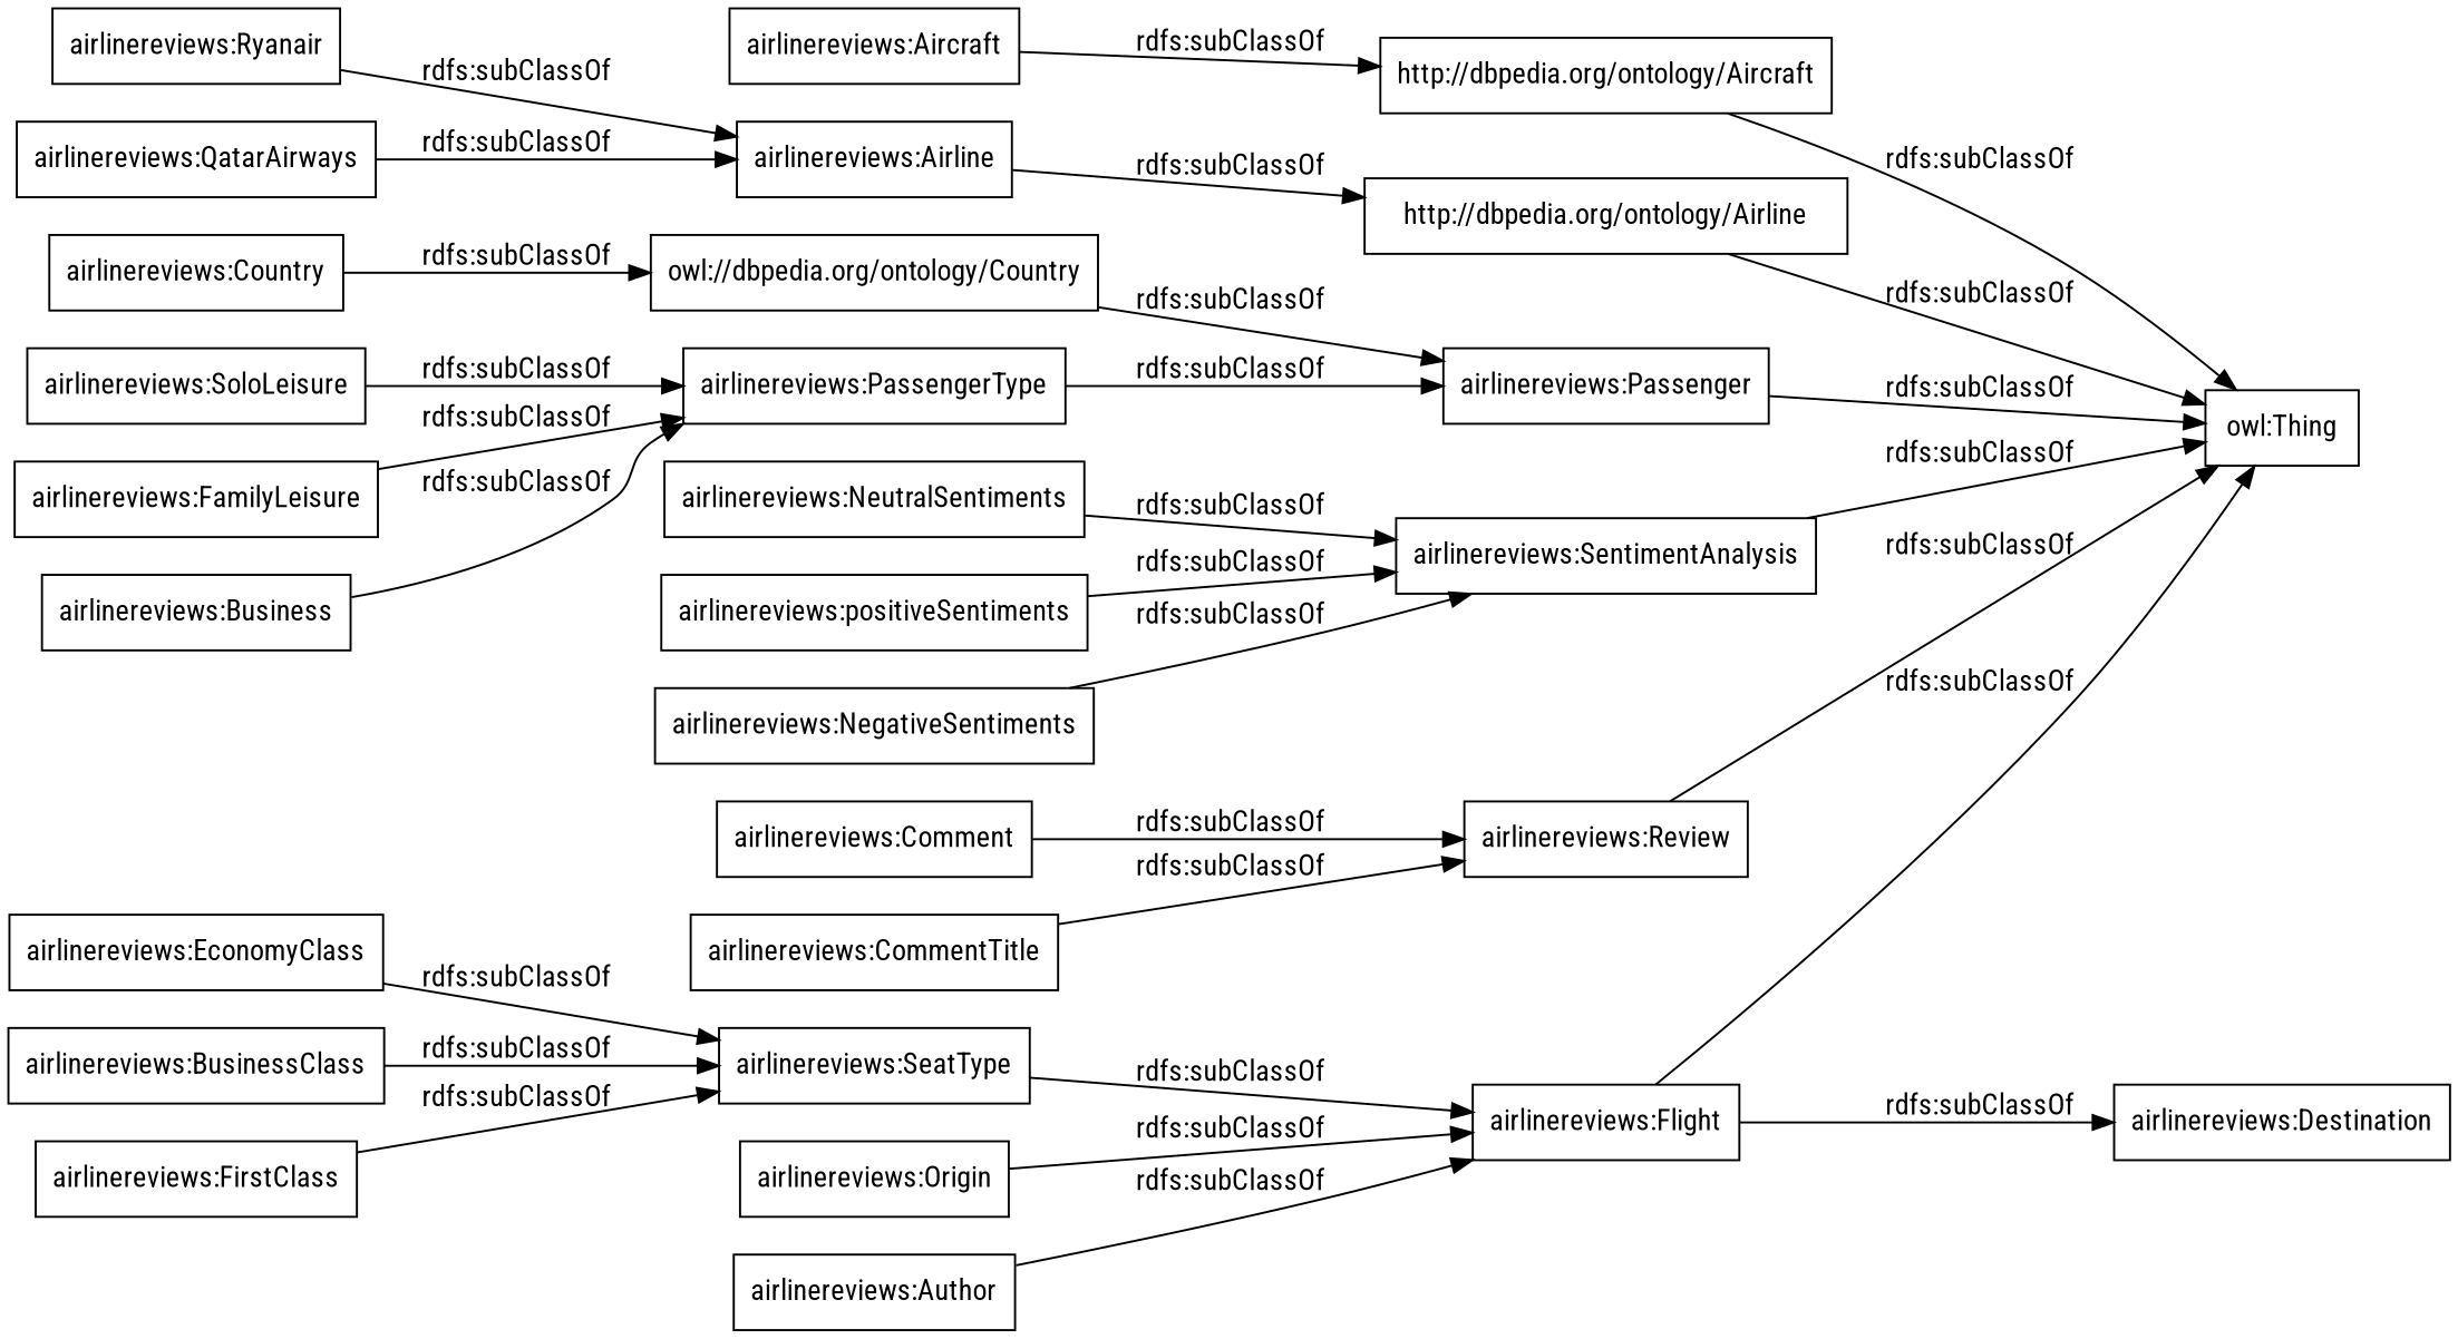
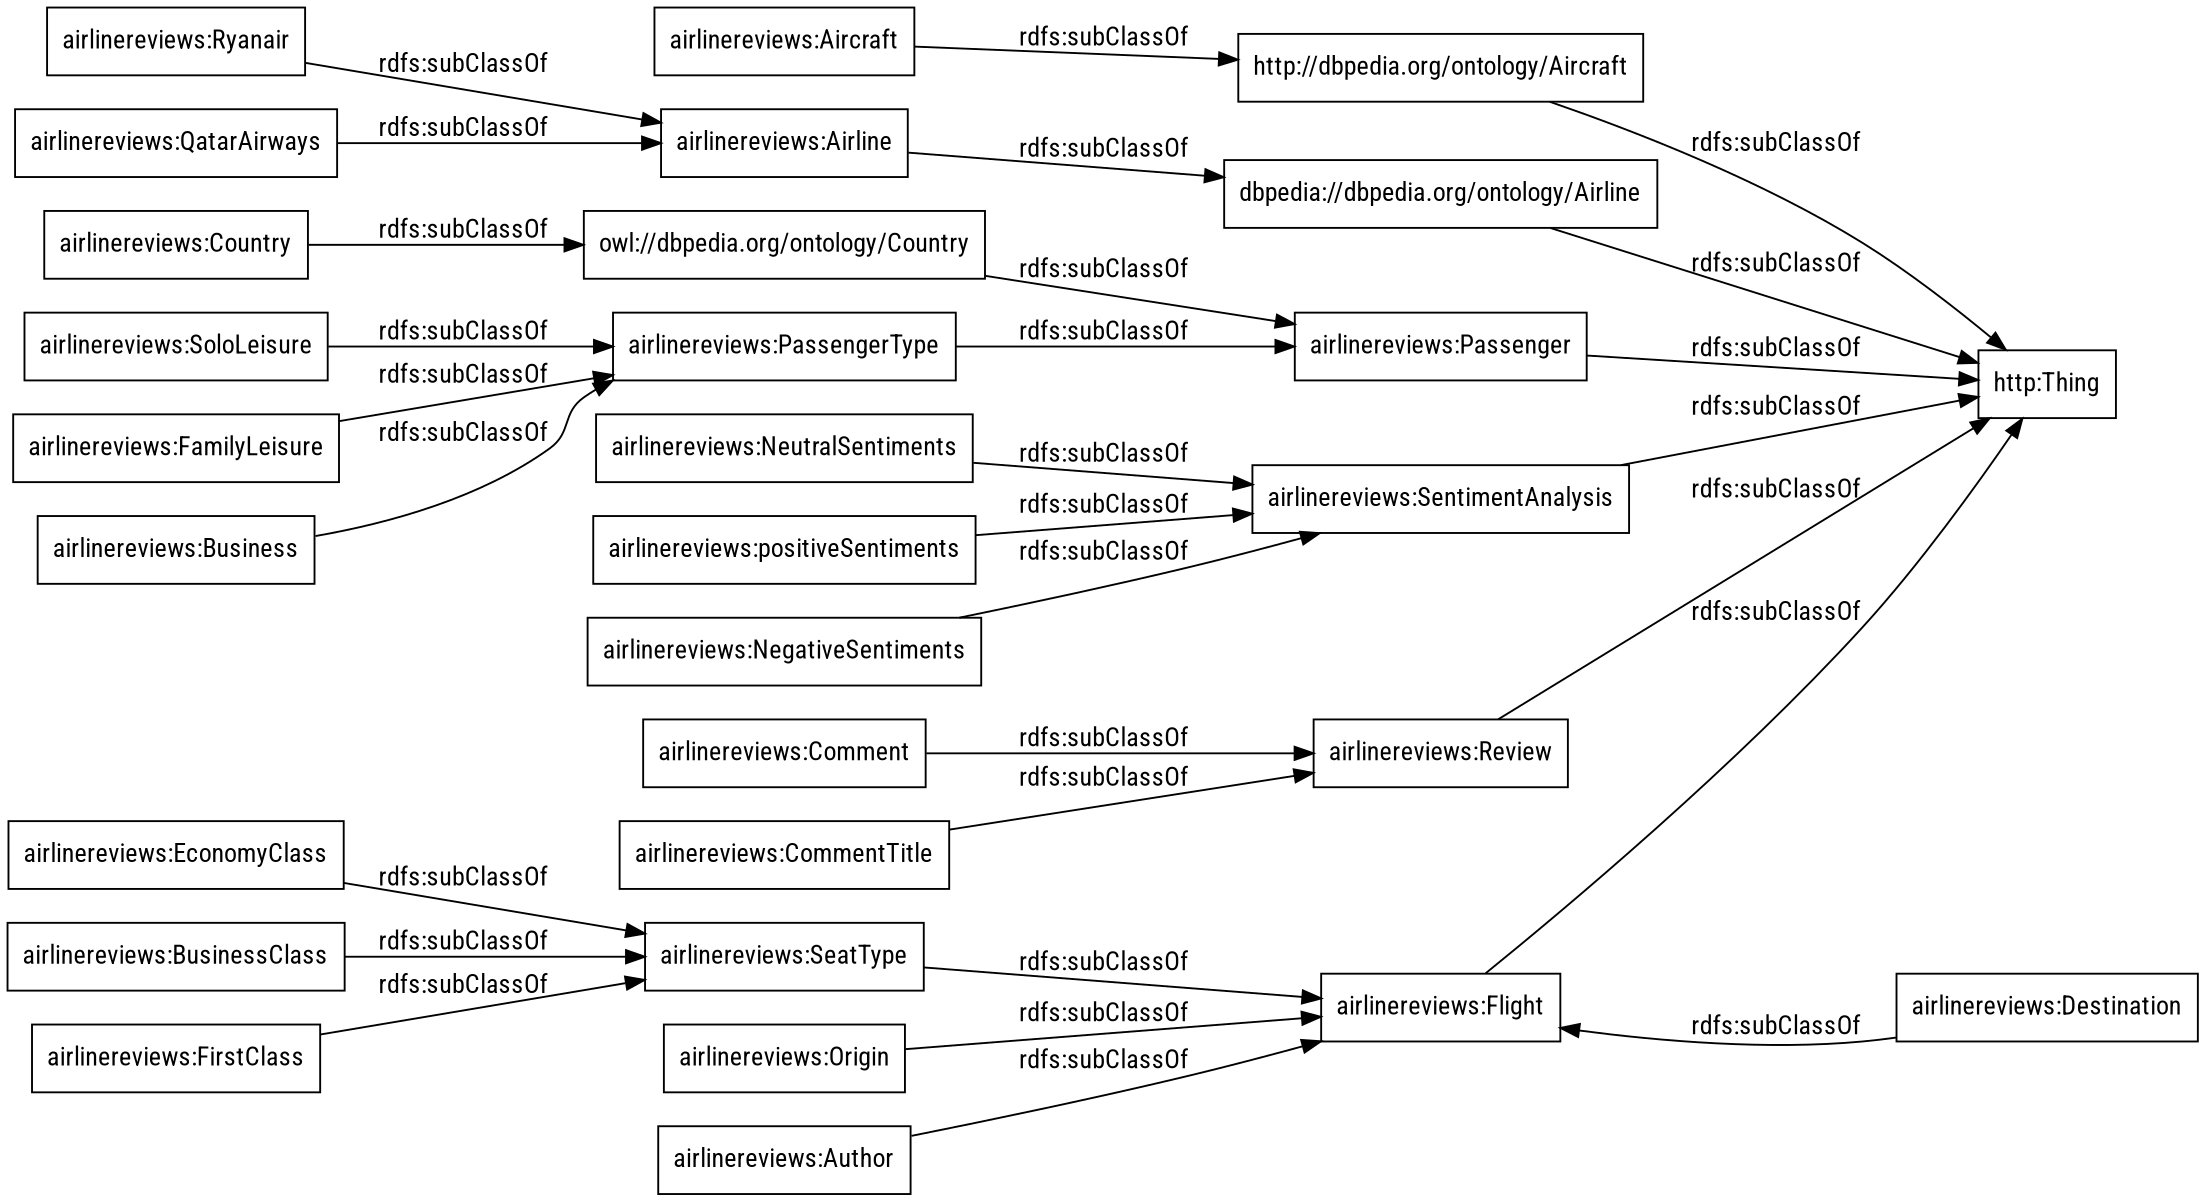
  digraph {
    fontname="Roboto Condensed"
    rankdir=LR
    node [color=black fontname="Roboto Condensed" shape=rectangle]
    edge [fontname="Roboto Condensed"]
    "airlinereviews:EconomyClass"
    "airlinereviews:SeatType"
    "airlinereviews:Flight"
-   "http://dbpedia.org/ontology/Airline"
-   "owl:Thing"
+   "http://dbpedia.org/ontology/Airline" [label="dbpedia://dbpedia.org/ontology/Airline"]
+   "owl:Thing" [label="http:Thing"]
    "airlinereviews:Business"
    "airlinereviews:PassengerType"
    "airlinereviews:Passenger"
    "airlinereviews:NegativeSentiments"
    "airlinereviews:SentimentAnalysis"
    "airlinereviews:CommentTitle"
    "airlinereviews:Review"
    "airlinereviews:QatarAirways"
    "airlinereviews:Airline"
    "airlinereviews:Aircraft"
    "http://dbpedia.org/ontology/Aircraft"
    "airlinereviews:Destination"
    "airlinereviews:NeutralSentiments"
    n19 [label="owl://dbpedia.org/ontology/Country"]
    "airlinereviews:Country"
    "airlinereviews:positiveSentiments"
    "airlinereviews:Ryanair"
    "airlinereviews:SoloLeisure"
    "airlinereviews:Origin"
    "airlinereviews:FamilyLeisure"
    "airlinereviews:BusinessClass"
    "airlinereviews:Comment"
    "airlinereviews:FirstClass"
    "airlinereviews:Author"
    "airlinereviews:EconomyClass" -> "airlinereviews:SeatType" [label="rdfs:subClassOf"]
    "airlinereviews:SeatType" -> "airlinereviews:Flight" [label="rdfs:subClassOf"]
    "airlinereviews:Flight" -> "owl:Thing" [label="rdfs:subClassOf"]
    "http://dbpedia.org/ontology/Airline" -> "owl:Thing" [label="rdfs:subClassOf"]
    "airlinereviews:Business" -> "airlinereviews:PassengerType" [label="rdfs:subClassOf"]
    "airlinereviews:PassengerType" -> "airlinereviews:Passenger" [label="rdfs:subClassOf"]
    "airlinereviews:Passenger" -> "owl:Thing" [label="rdfs:subClassOf"]
    "airlinereviews:NegativeSentiments" -> "airlinereviews:SentimentAnalysis" [label="rdfs:subClassOf"]
    "airlinereviews:SentimentAnalysis" -> "owl:Thing" [label="rdfs:subClassOf"]
    "airlinereviews:CommentTitle" -> "airlinereviews:Review" [label="rdfs:subClassOf"]
    "airlinereviews:Review" -> "owl:Thing" [label="rdfs:subClassOf"]
    "airlinereviews:QatarAirways" -> "airlinereviews:Airline" [label="rdfs:subClassOf"]
    "airlinereviews:Airline" -> "http://dbpedia.org/ontology/Airline" [label="rdfs:subClassOf"]
    "airlinereviews:Aircraft" -> "http://dbpedia.org/ontology/Aircraft" [label="rdfs:subClassOf"]
    "http://dbpedia.org/ontology/Aircraft" -> "owl:Thing" [label="rdfs:subClassOf"]
-   "airlinereviews:Flight" -> "airlinereviews:Destination" [label="rdfs:subClassOf"]
+   "airlinereviews:Destination" -> "airlinereviews:Flight" [label="rdfs:subClassOf"]
    "airlinereviews:NeutralSentiments" -> "airlinereviews:SentimentAnalysis" [label="rdfs:subClassOf"]
    n19 -> "airlinereviews:Passenger" [label="rdfs:subClassOf"]
    "airlinereviews:Country" -> n19 [label="rdfs:subClassOf"]
    "airlinereviews:positiveSentiments" -> "airlinereviews:SentimentAnalysis" [label="rdfs:subClassOf"]
    "airlinereviews:Ryanair" -> "airlinereviews:Airline" [label="rdfs:subClassOf"]
    "airlinereviews:SoloLeisure" -> "airlinereviews:PassengerType" [label="rdfs:subClassOf"]
    "airlinereviews:Origin" -> "airlinereviews:Flight" [label="rdfs:subClassOf"]
    "airlinereviews:FamilyLeisure" -> "airlinereviews:PassengerType" [label="rdfs:subClassOf"]
    "airlinereviews:BusinessClass" -> "airlinereviews:SeatType" [label="rdfs:subClassOf"]
    "airlinereviews:Comment" -> "airlinereviews:Review" [label="rdfs:subClassOf"]
    "airlinereviews:FirstClass" -> "airlinereviews:SeatType" [label="rdfs:subClassOf"]
    "airlinereviews:Author" -> "airlinereviews:Flight" [label="rdfs:subClassOf"]
  }
